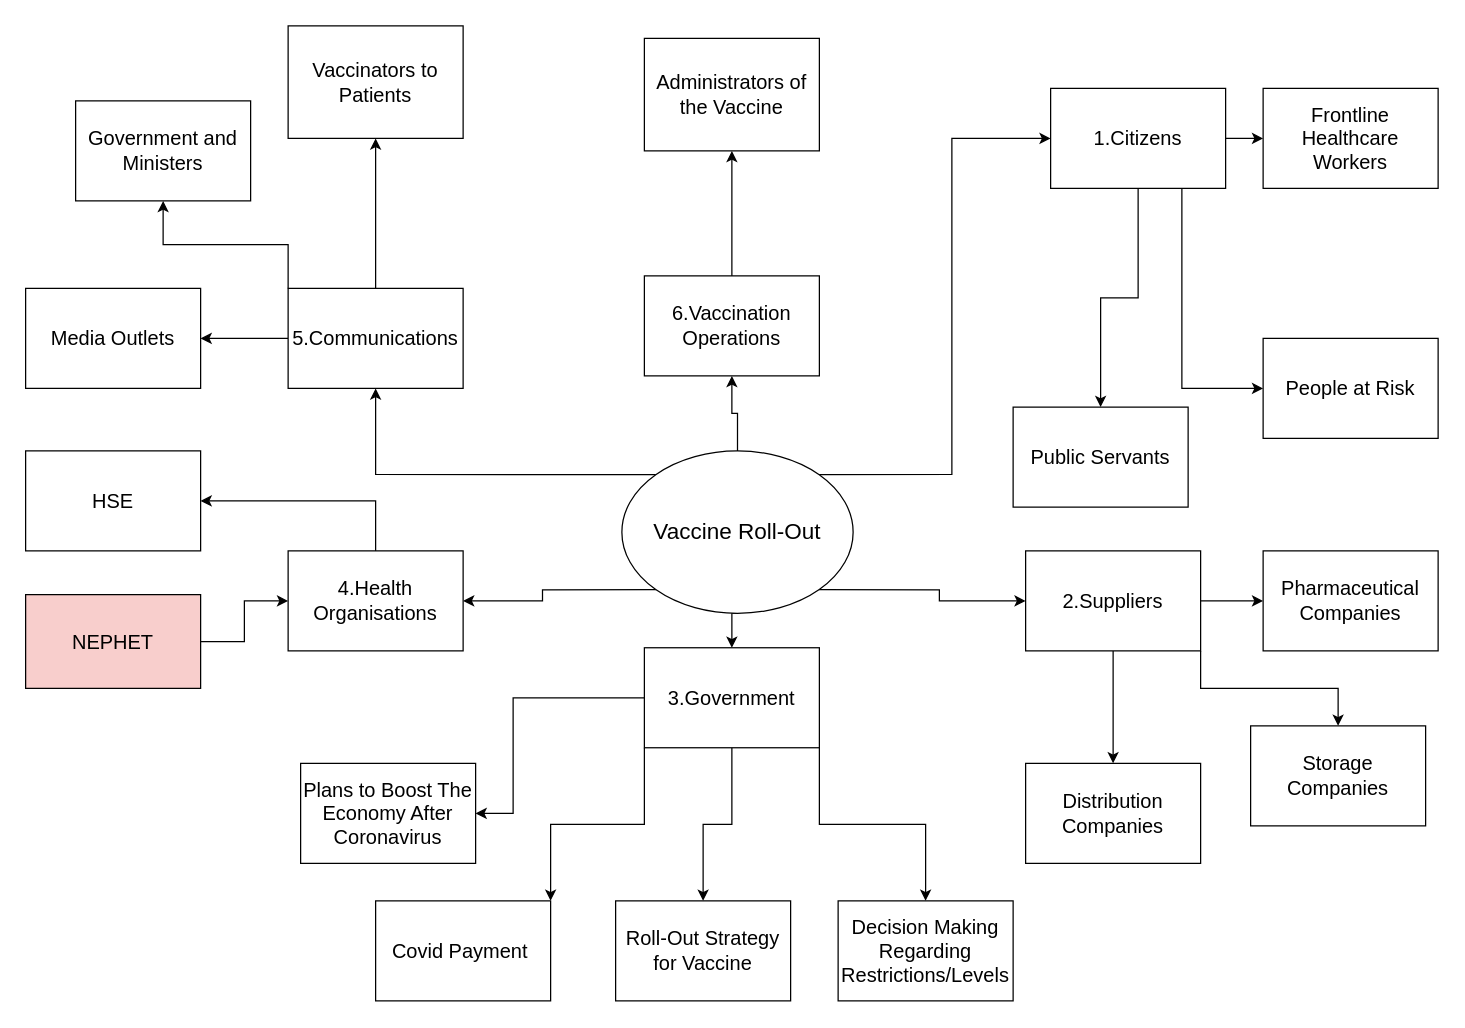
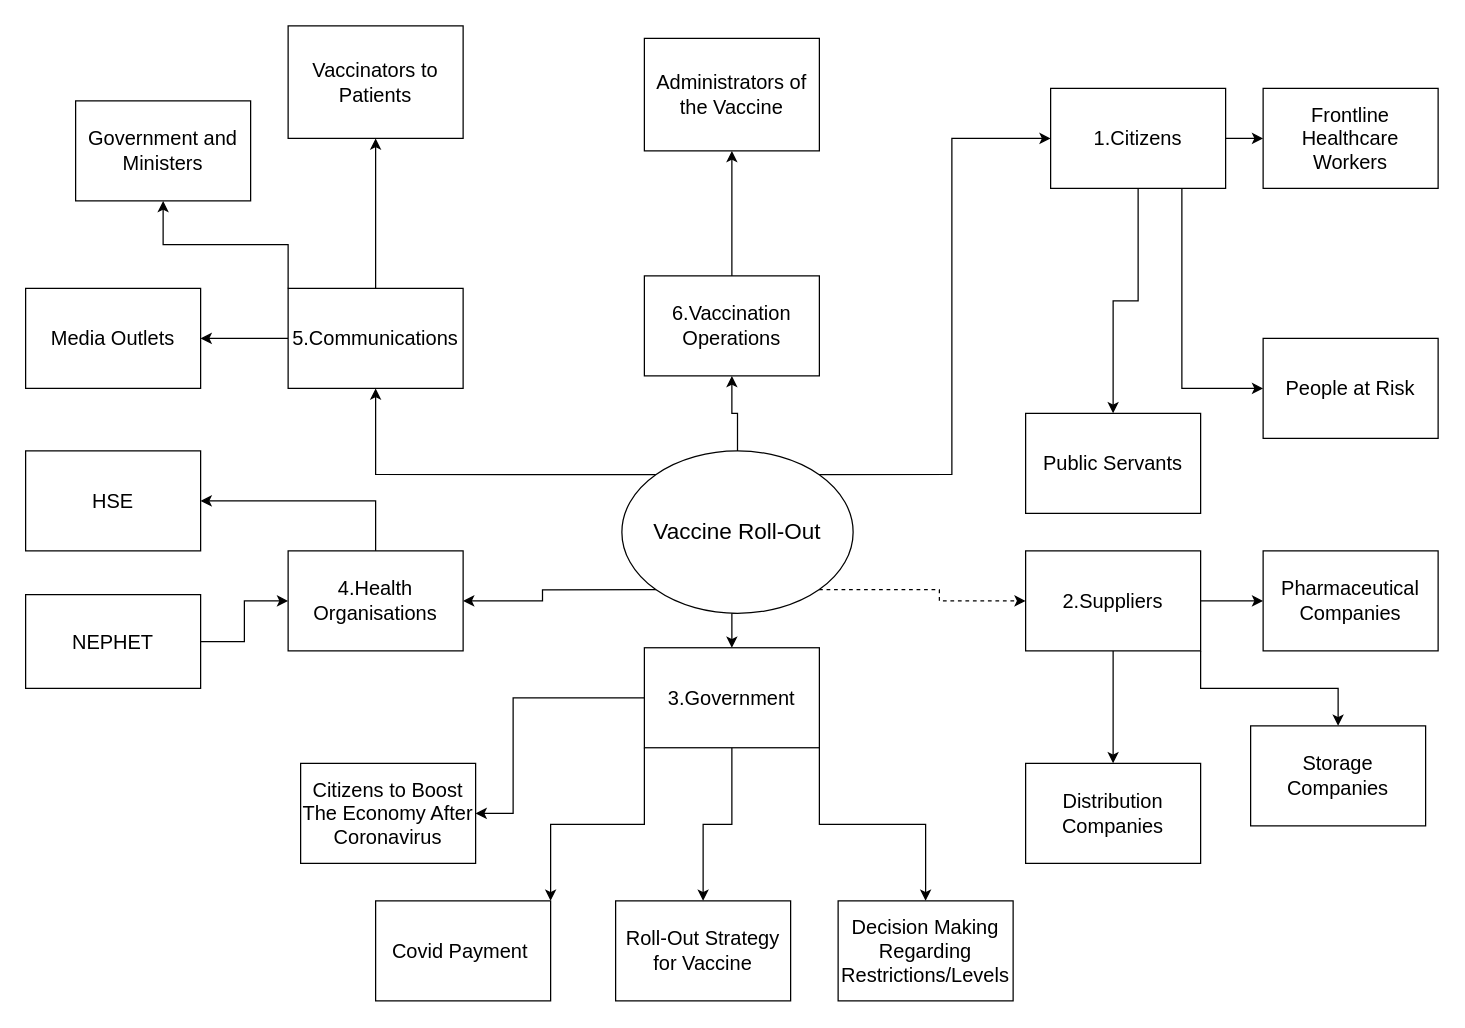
  <mxCell id="0" />
  <mxCell id="1" parent="0" />
  <mxCell id="2" style="edgeStyle=orthogonalEdgeStyle;rounded=0;orthogonalLoop=1;jettySize=auto;html=1;exitX=0.5;exitY=0;exitDx=0;exitDy=0;entryX=0.5;entryY=1;entryDx=0;entryDy=0;fontSize=16;" edge="1" parent="1" source="8" target="22"><mxGeometry relative="1" as="geometry" /></mxCell>
  <mxCell id="3" style="edgeStyle=orthogonalEdgeStyle;rounded=0;orthogonalLoop=1;jettySize=auto;html=1;exitX=0.5;exitY=1;exitDx=0;exitDy=0;entryX=0.5;entryY=0;entryDx=0;entryDy=0;fontSize=16;" edge="1" parent="1" source="8" target="35"><mxGeometry relative="1" as="geometry" /></mxCell>
- <mxCell id="4" style="edgeStyle=orthogonalEdgeStyle;rounded=0;orthogonalLoop=1;jettySize=auto;html=1;exitX=1;exitY=1;exitDx=0;exitDy=0;entryX=0;entryY=0.5;entryDx=0;entryDy=0;fontSize=16;" edge="1" parent="1" source="8" target="30"><mxGeometry relative="1" as="geometry" /></mxCell>
+ <mxCell id="4" style="edgeStyle=orthogonalEdgeStyle;rounded=0;orthogonalLoop=1;jettySize=auto;html=1;exitX=1;exitY=1;exitDx=0;exitDy=0;entryX=0;entryY=0.5;entryDx=0;entryDy=0;fontSize=16;dashed=1;" edge="1" parent="1" source="8" target="30"><mxGeometry relative="1" as="geometry" /></mxCell>
  <mxCell id="5" style="edgeStyle=orthogonalEdgeStyle;rounded=0;orthogonalLoop=1;jettySize=auto;html=1;exitX=0;exitY=1;exitDx=0;exitDy=0;entryX=1;entryY=0.5;entryDx=0;entryDy=0;fontSize=16;" edge="1" parent="1" source="8" target="10"><mxGeometry relative="1" as="geometry" /></mxCell>
  <mxCell id="6" style="edgeStyle=orthogonalEdgeStyle;rounded=0;orthogonalLoop=1;jettySize=auto;html=1;exitX=1;exitY=0;exitDx=0;exitDy=0;entryX=0;entryY=0.5;entryDx=0;entryDy=0;fontSize=16;" edge="1" parent="1" source="8" target="26"><mxGeometry relative="1" as="geometry" /></mxCell>
  <mxCell id="7" style="edgeStyle=orthogonalEdgeStyle;rounded=0;orthogonalLoop=1;jettySize=auto;html=1;exitX=0;exitY=0;exitDx=0;exitDy=0;entryX=0.5;entryY=1;entryDx=0;entryDy=0;fontSize=16;" edge="1" parent="1" source="8" target="17"><mxGeometry relative="1" as="geometry" /></mxCell>
  <mxCell id="8" value="Vaccine Roll-Out" style="ellipse;whiteSpace=wrap;html=1;fontSize=18;" vertex="1" parent="1"><mxGeometry x="497" y="360" width="185" height="130" as="geometry" /></mxCell>
  <mxCell id="9" style="edgeStyle=orthogonalEdgeStyle;rounded=0;orthogonalLoop=1;jettySize=auto;html=1;exitX=0.5;exitY=0;exitDx=0;exitDy=0;entryX=1;entryY=0.5;entryDx=0;entryDy=0;fontSize=16;" edge="1" parent="1" source="10" target="13"><mxGeometry relative="1" as="geometry" /></mxCell>
  <mxCell id="10" value="4.Health Organisations" style="rounded=0;whiteSpace=wrap;html=1;fontSize=16;" vertex="1" parent="1"><mxGeometry x="230" y="440" width="140" height="80" as="geometry" /></mxCell>
  <mxCell id="11" style="edgeStyle=orthogonalEdgeStyle;rounded=0;orthogonalLoop=1;jettySize=auto;html=1;exitX=1;exitY=0.5;exitDx=0;exitDy=0;entryX=0;entryY=0.5;entryDx=0;entryDy=0;fontSize=16;" edge="1" parent="1" source="12" target="10"><mxGeometry relative="1" as="geometry" /></mxCell>
- <mxCell id="12" value="NEPHET" style="rounded=0;whiteSpace=wrap;html=1;direction=east;fontSize=16;fillColor=#f8cecc;" vertex="1" parent="1"><mxGeometry x="20" y="475" width="140" height="75" as="geometry" /></mxCell>
+ <mxCell id="12" value="NEPHET" style="rounded=0;whiteSpace=wrap;html=1;direction=east;fontSize=16;" vertex="1" parent="1"><mxGeometry x="20" y="475" width="140" height="75" as="geometry" /></mxCell>
  <mxCell id="13" value="HSE" style="rounded=0;whiteSpace=wrap;html=1;fontSize=16;" vertex="1" parent="1"><mxGeometry x="20" y="360" width="140" height="80" as="geometry" /></mxCell>
  <mxCell id="14" style="edgeStyle=orthogonalEdgeStyle;rounded=0;orthogonalLoop=1;jettySize=auto;html=1;exitX=0;exitY=0.5;exitDx=0;exitDy=0;entryX=1;entryY=0.5;entryDx=0;entryDy=0;fontSize=18;" edge="1" parent="1" source="17" target="18"><mxGeometry relative="1" as="geometry" /></mxCell>
  <mxCell id="15" style="edgeStyle=orthogonalEdgeStyle;rounded=0;orthogonalLoop=1;jettySize=auto;html=1;exitX=0;exitY=0;exitDx=0;exitDy=0;entryX=0.5;entryY=1;entryDx=0;entryDy=0;fontSize=18;" edge="1" parent="1" source="17" target="19"><mxGeometry relative="1" as="geometry" /></mxCell>
  <mxCell id="16" style="edgeStyle=orthogonalEdgeStyle;rounded=0;orthogonalLoop=1;jettySize=auto;html=1;exitX=0.5;exitY=0;exitDx=0;exitDy=0;entryX=0.5;entryY=1;entryDx=0;entryDy=0;fontSize=16;" edge="1" parent="1" source="17" target="46"><mxGeometry relative="1" as="geometry" /></mxCell>
  <mxCell id="17" value="5.Communications" style="rounded=0;whiteSpace=wrap;html=1;fontSize=16;" vertex="1" parent="1"><mxGeometry x="230" y="230" width="140" height="80" as="geometry" /></mxCell>
  <mxCell id="18" value="Media Outlets" style="rounded=0;whiteSpace=wrap;html=1;fontSize=16;" vertex="1" parent="1"><mxGeometry x="20" y="230" width="140" height="80" as="geometry" /></mxCell>
  <mxCell id="19" value="Government and Ministers" style="rounded=0;whiteSpace=wrap;html=1;fontSize=16;" vertex="1" parent="1"><mxGeometry x="60" y="80" width="140" height="80" as="geometry" /></mxCell>
  <mxCell id="20" value="Administrators of the Vaccine" style="rounded=0;whiteSpace=wrap;html=1;fontSize=16;" vertex="1" parent="1"><mxGeometry x="515" y="30" width="140" height="90" as="geometry" /></mxCell>
  <mxCell id="21" style="edgeStyle=orthogonalEdgeStyle;rounded=0;orthogonalLoop=1;jettySize=auto;html=1;exitX=0.5;exitY=0;exitDx=0;exitDy=0;entryX=0.5;entryY=1;entryDx=0;entryDy=0;fontSize=16;" edge="1" parent="1" source="22" target="20"><mxGeometry relative="1" as="geometry" /></mxCell>
  <mxCell id="22" value="6.Vaccination Operations" style="rounded=0;whiteSpace=wrap;html=1;fontSize=16;" vertex="1" parent="1"><mxGeometry x="515" y="220" width="140" height="80" as="geometry" /></mxCell>
  <mxCell id="23" style="edgeStyle=orthogonalEdgeStyle;rounded=0;orthogonalLoop=1;jettySize=auto;html=1;exitX=1;exitY=0.5;exitDx=0;exitDy=0;entryX=0;entryY=0.5;entryDx=0;entryDy=0;fontSize=16;" edge="1" parent="1" source="26" target="36"><mxGeometry relative="1" as="geometry" /></mxCell>
  <mxCell id="24" style="edgeStyle=orthogonalEdgeStyle;rounded=0;orthogonalLoop=1;jettySize=auto;html=1;exitX=0.75;exitY=1;exitDx=0;exitDy=0;entryX=0;entryY=0.5;entryDx=0;entryDy=0;fontSize=16;" edge="1" parent="1" source="26" target="37"><mxGeometry relative="1" as="geometry" /></mxCell>
  <mxCell id="25" style="edgeStyle=orthogonalEdgeStyle;rounded=0;orthogonalLoop=1;jettySize=auto;html=1;exitX=0.5;exitY=1;exitDx=0;exitDy=0;entryX=0.5;entryY=0;entryDx=0;entryDy=0;fontSize=16;" edge="1" parent="1" source="26" target="38"><mxGeometry relative="1" as="geometry" /></mxCell>
  <mxCell id="26" value="1.Citizens" style="rounded=0;whiteSpace=wrap;html=1;fontSize=16;" vertex="1" parent="1"><mxGeometry x="840" y="70" width="140" height="80" as="geometry" /></mxCell>
  <mxCell id="27" style="edgeStyle=orthogonalEdgeStyle;rounded=0;orthogonalLoop=1;jettySize=auto;html=1;exitX=1;exitY=0.5;exitDx=0;exitDy=0;entryX=0;entryY=0.5;entryDx=0;entryDy=0;fontSize=16;" edge="1" parent="1" source="30" target="39"><mxGeometry relative="1" as="geometry" /></mxCell>
  <mxCell id="28" style="edgeStyle=orthogonalEdgeStyle;rounded=0;orthogonalLoop=1;jettySize=auto;html=1;exitX=1;exitY=1;exitDx=0;exitDy=0;entryX=0.5;entryY=0;entryDx=0;entryDy=0;fontSize=16;" edge="1" parent="1" source="30" target="40"><mxGeometry relative="1" as="geometry" /></mxCell>
  <mxCell id="29" style="edgeStyle=orthogonalEdgeStyle;rounded=0;orthogonalLoop=1;jettySize=auto;html=1;exitX=0.5;exitY=1;exitDx=0;exitDy=0;entryX=0.5;entryY=0;entryDx=0;entryDy=0;fontSize=16;" edge="1" parent="1" source="30" target="41"><mxGeometry relative="1" as="geometry" /></mxCell>
  <mxCell id="30" value="2.Suppliers" style="rounded=0;whiteSpace=wrap;html=1;fontSize=16;" vertex="1" parent="1"><mxGeometry x="820" y="440" width="140" height="80" as="geometry" /></mxCell>
  <mxCell id="31" style="edgeStyle=orthogonalEdgeStyle;rounded=0;orthogonalLoop=1;jettySize=auto;html=1;exitX=1;exitY=1;exitDx=0;exitDy=0;entryX=0.5;entryY=0;entryDx=0;entryDy=0;fontSize=16;" edge="1" parent="1" source="35" target="42"><mxGeometry relative="1" as="geometry" /></mxCell>
  <mxCell id="32" style="edgeStyle=orthogonalEdgeStyle;rounded=0;orthogonalLoop=1;jettySize=auto;html=1;exitX=0;exitY=1;exitDx=0;exitDy=0;entryX=1;entryY=0;entryDx=0;entryDy=0;fontSize=16;" edge="1" parent="1" source="35" target="44"><mxGeometry relative="1" as="geometry" /></mxCell>
  <mxCell id="33" style="edgeStyle=orthogonalEdgeStyle;rounded=0;orthogonalLoop=1;jettySize=auto;html=1;exitX=0.5;exitY=1;exitDx=0;exitDy=0;entryX=0.5;entryY=0;entryDx=0;entryDy=0;fontSize=16;" edge="1" parent="1" source="35" target="43"><mxGeometry relative="1" as="geometry" /></mxCell>
  <mxCell id="34" style="edgeStyle=orthogonalEdgeStyle;rounded=0;orthogonalLoop=1;jettySize=auto;html=1;exitX=0;exitY=0.5;exitDx=0;exitDy=0;entryX=1;entryY=0.5;entryDx=0;entryDy=0;fontSize=16;" edge="1" parent="1" source="35" target="45"><mxGeometry relative="1" as="geometry"><Array as="points"><mxPoint x="410" y="558" /><mxPoint x="410" y="650" /></Array></mxGeometry></mxCell>
  <mxCell id="35" value="3.Government" style="rounded=0;whiteSpace=wrap;html=1;fontSize=16;" vertex="1" parent="1"><mxGeometry x="515" y="517.5" width="140" height="80" as="geometry" /></mxCell>
  <mxCell id="36" value="Frontline Healthcare Workers" style="rounded=0;whiteSpace=wrap;html=1;fontSize=16;" vertex="1" parent="1"><mxGeometry x="1010" y="70" width="140" height="80" as="geometry" /></mxCell>
  <mxCell id="37" value="People at Risk" style="rounded=0;whiteSpace=wrap;html=1;fontSize=16;" vertex="1" parent="1"><mxGeometry x="1010" y="270" width="140" height="80" as="geometry" /></mxCell>
- <mxCell id="38" value="Public Servants" style="rounded=0;whiteSpace=wrap;html=1;fontSize=16;" vertex="1" parent="1"><mxGeometry x="810" y="325" width="140" height="80" as="geometry" /></mxCell>
+ <mxCell id="38" value="Public Servants" style="rounded=0;whiteSpace=wrap;html=1;fontSize=16;" vertex="1" parent="1"><mxGeometry x="820" y="330" width="140" height="80" as="geometry" /></mxCell>
  <mxCell id="39" value="Pharmaceutical Companies" style="rounded=0;whiteSpace=wrap;html=1;fontSize=16;" vertex="1" parent="1"><mxGeometry x="1010" y="440" width="140" height="80" as="geometry" /></mxCell>
  <mxCell id="40" value="Storage Companies" style="rounded=0;whiteSpace=wrap;html=1;fontSize=16;" vertex="1" parent="1"><mxGeometry x="1000" y="580" width="140" height="80" as="geometry" /></mxCell>
  <mxCell id="41" value="Distribution Companies" style="rounded=0;whiteSpace=wrap;html=1;fontSize=16;" vertex="1" parent="1"><mxGeometry x="820" y="610" width="140" height="80" as="geometry" /></mxCell>
  <mxCell id="42" value="Decision Making Regarding Restrictions/Levels" style="rounded=0;whiteSpace=wrap;html=1;fontSize=16;" vertex="1" parent="1"><mxGeometry x="670" y="720" width="140" height="80" as="geometry" /></mxCell>
  <mxCell id="43" value="Roll-Out Strategy for Vaccine" style="rounded=0;whiteSpace=wrap;html=1;fontSize=16;" vertex="1" parent="1"><mxGeometry x="492" y="720" width="140" height="80" as="geometry" /></mxCell>
  <mxCell id="44" value="Covid Payment&amp;nbsp;" style="rounded=0;whiteSpace=wrap;html=1;fontSize=16;" vertex="1" parent="1"><mxGeometry x="300" y="720" width="140" height="80" as="geometry" /></mxCell>
- <mxCell id="45" value="Plans to Boost The Economy After Coronavirus" style="rounded=0;whiteSpace=wrap;html=1;fontSize=16;" vertex="1" parent="1"><mxGeometry x="240" y="610" width="140" height="80" as="geometry" /></mxCell>
+ <mxCell id="45" value="Citizens to Boost The Economy After Coronavirus" style="rounded=0;whiteSpace=wrap;html=1;fontSize=16;" vertex="1" parent="1"><mxGeometry x="240" y="610" width="140" height="80" as="geometry" /></mxCell>
  <mxCell id="46" value="Vaccinators to Patients" style="rounded=0;whiteSpace=wrap;html=1;fontSize=16;" vertex="1" parent="1"><mxGeometry x="230" y="20" width="140" height="90" as="geometry" /></mxCell>
